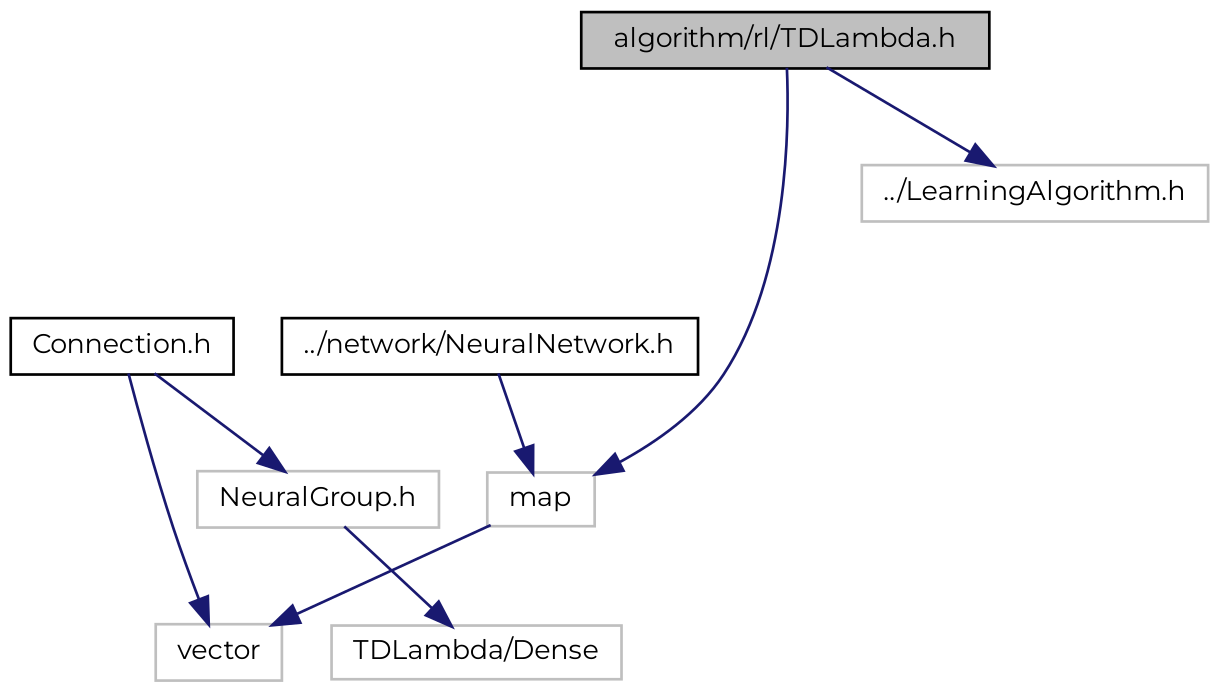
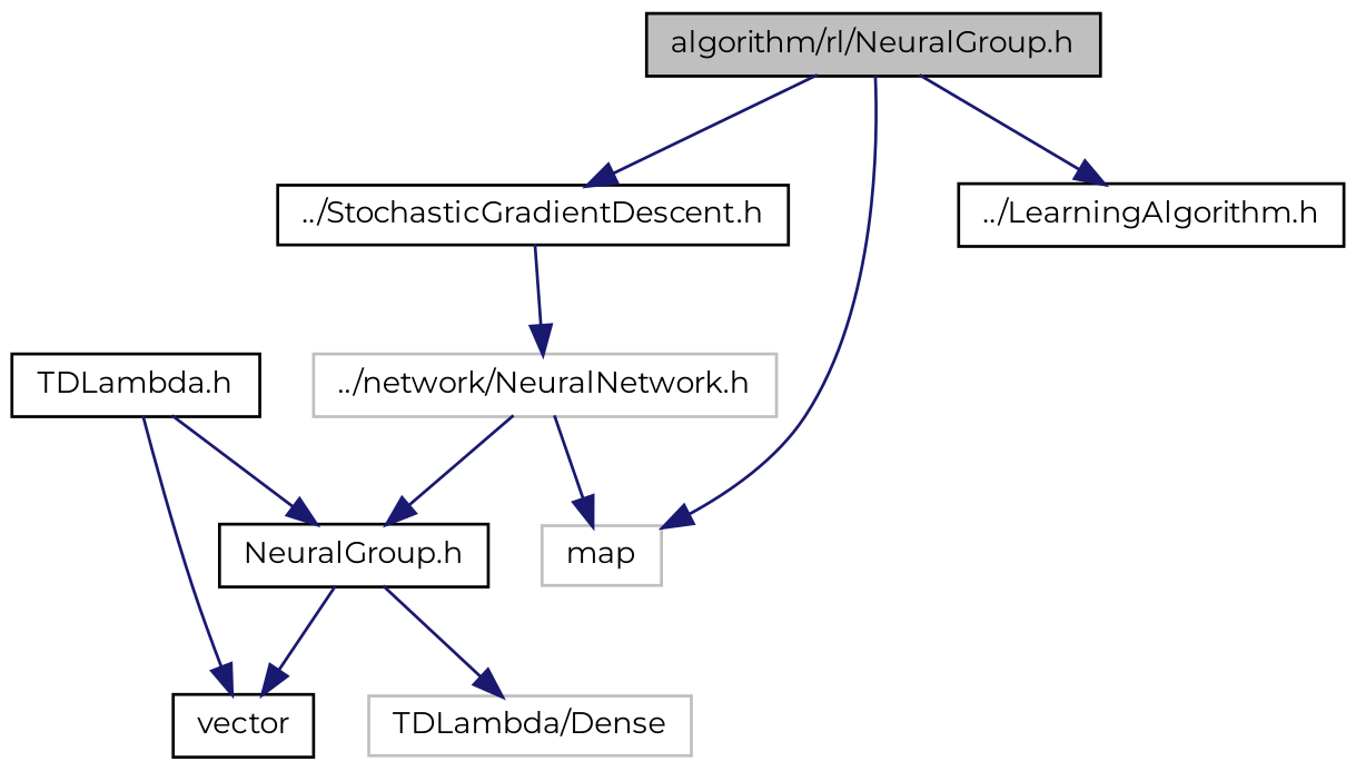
  digraph {
    fontname=Montserrat
    node [color=black fillcolor=white fontname=Montserrat fontsize=10 shape=record style=filled]
    edge [color=midnightblue fontname=Montserrat fontsize=10 labelfontname=Helvetica labelfontsize=10 style=solid]
-   n1 [fillcolor=grey75 fontcolor=black height=0.2 label="algorithm/rl/TDLambda.h" width=0.4]
+   n1 [fillcolor=grey75 fontcolor=black height=0.2 label="algorithm/rl/NeuralGroup.h" width=0.4]
+   n2 [height=0.2 label="../StochasticGradientDescent.h" width=0.4]
    n3 [color=grey75 height=0.2 label=map width=0.4]
-   n4 [color=grey75 height=0.2 label="../LearningAlgorithm.h" width=0.4]
-   n5 [height=0.2 label="../network/NeuralNetwork.h" width=0.4]
-   n6 [color=grey75 height=0.2 label="NeuralGroup.h" width=0.4]
-   n7 [color=grey75 height=0.2 label=vector width=0.4]
+   n4 [height=0.2 label="../LearningAlgorithm.h" width=0.4]
+   n5 [color=grey75 height=0.2 label="../network/NeuralNetwork.h" width=0.4]
+   n6 [height=0.2 label="NeuralGroup.h" width=0.4]
+   n7 [height=0.2 label=vector width=0.4]
    n8 [color=grey75 height=0.2 label="TDLambda/Dense" width=0.4]
-   n9 [height=0.2 label="Connection.h" width=0.4]
+   n9 [height=0.2 label="TDLambda.h" width=0.4]
+   n1 -> n2
    n1 -> n3
    n1 -> n4
+   n2 -> n5
    n5 -> n3
-   n3 -> n7
+   n5 -> n6
+   n6 -> n7
    n6 -> n8
    n9 -> n6
    n9 -> n7
  }
